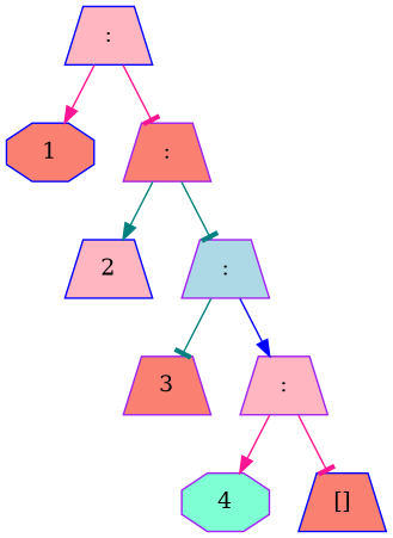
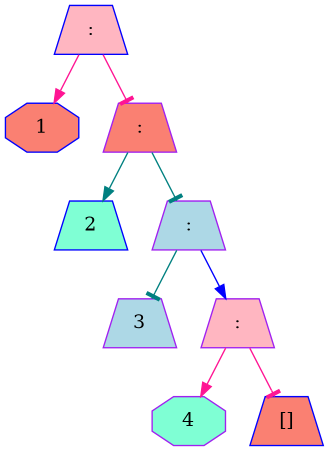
  digraph {
    node [color=purple fillcolor=salmon shape=trapezium style=filled]
    edge [arrowhead=normal color=deeppink style=solid]
    n1 [color=blue fillcolor=lightpink label=":"]
    n2 [color=blue label=1 shape=octagon]
    n3 [label=":"]
-   n4 [color=blue fillcolor=lightpink label=2]
+   n4 [color=blue fillcolor=aquamarine label=2]
    n5 [fillcolor=lightblue label=":"]
-   n6 [label=3]
+   n6 [fillcolor=lightblue label=3]
    n7 [fillcolor=lightpink label=":"]
    n8 [fillcolor=aquamarine label=4 shape=octagon]
    n9 [color=blue label="[]"]
    n1 -> n2
    n1 -> n3 [arrowhead=tee]
    n3 -> n4 [color=teal]
    n3 -> n5 [arrowhead=tee color=teal]
    n5 -> n6 [arrowhead=tee color=teal]
    n5 -> n7 [color=blue]
    n7 -> n8
    n7 -> n9 [arrowhead=tee]
  }
